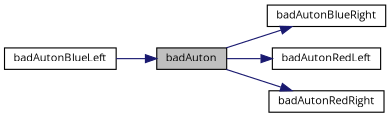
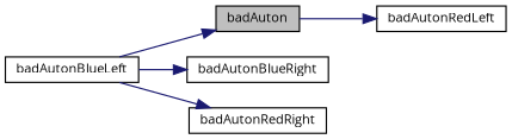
  digraph {
    fontname="Open Sans"
    rankdir=LR
    node [color=black fillcolor=white fontname="Open Sans" fontsize=10 shape=record style=filled]
    edge [color=midnightblue fontname="Open Sans" fontsize=10 labelfontname=Helvetica labelfontsize=10 style=solid]
    n1 [fillcolor=grey75 fontcolor=black height=0.2 label=badAuton width=0.4]
    n2 [height=0.2 label=badAutonBlueRight width=0.4]
    n3 [height=0.2 label=badAutonRedLeft width=0.4]
    n4 [height=0.2 label=badAutonRedRight width=0.4]
    n5 [height=0.2 label=badAutonBlueLeft width=0.4]
-   n1 -> n2
+   n5 -> n2
    n1 -> n3
-   n1 -> n4
+   n5 -> n4
    n5 -> n1
  }
